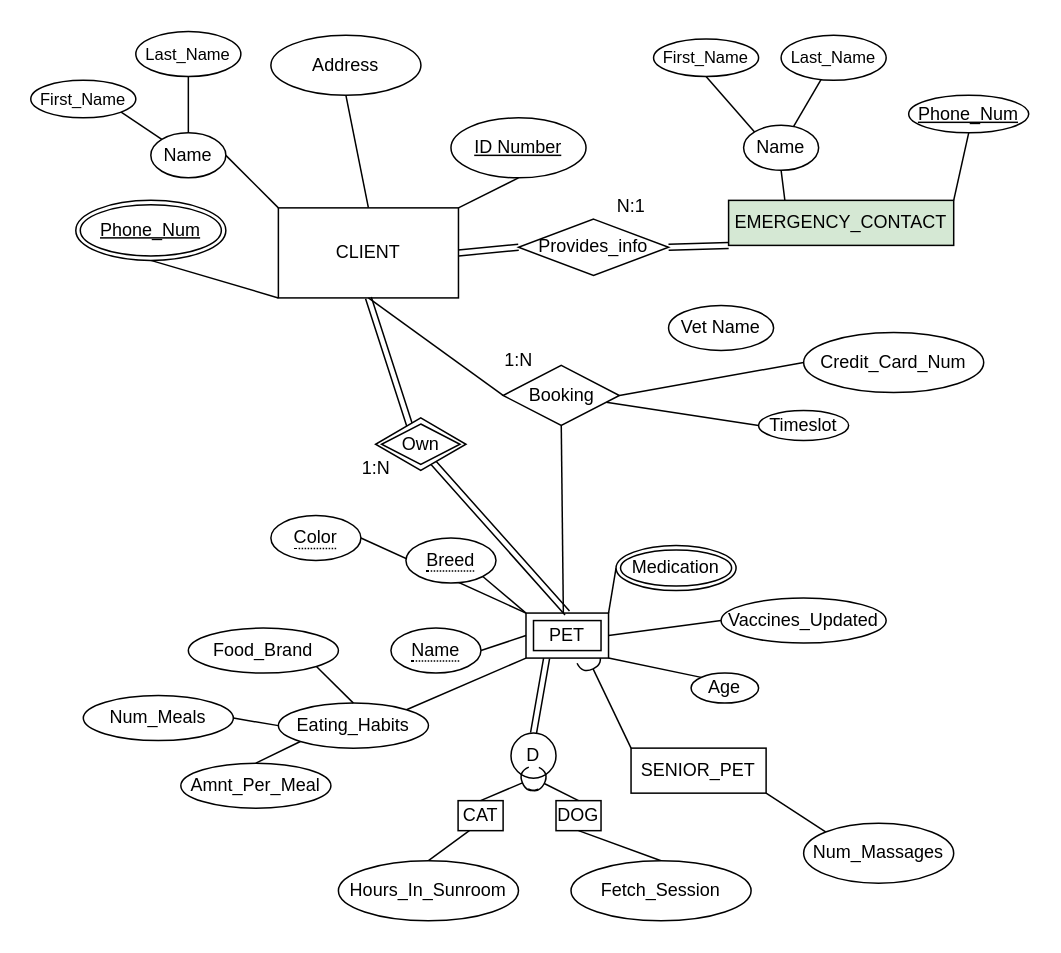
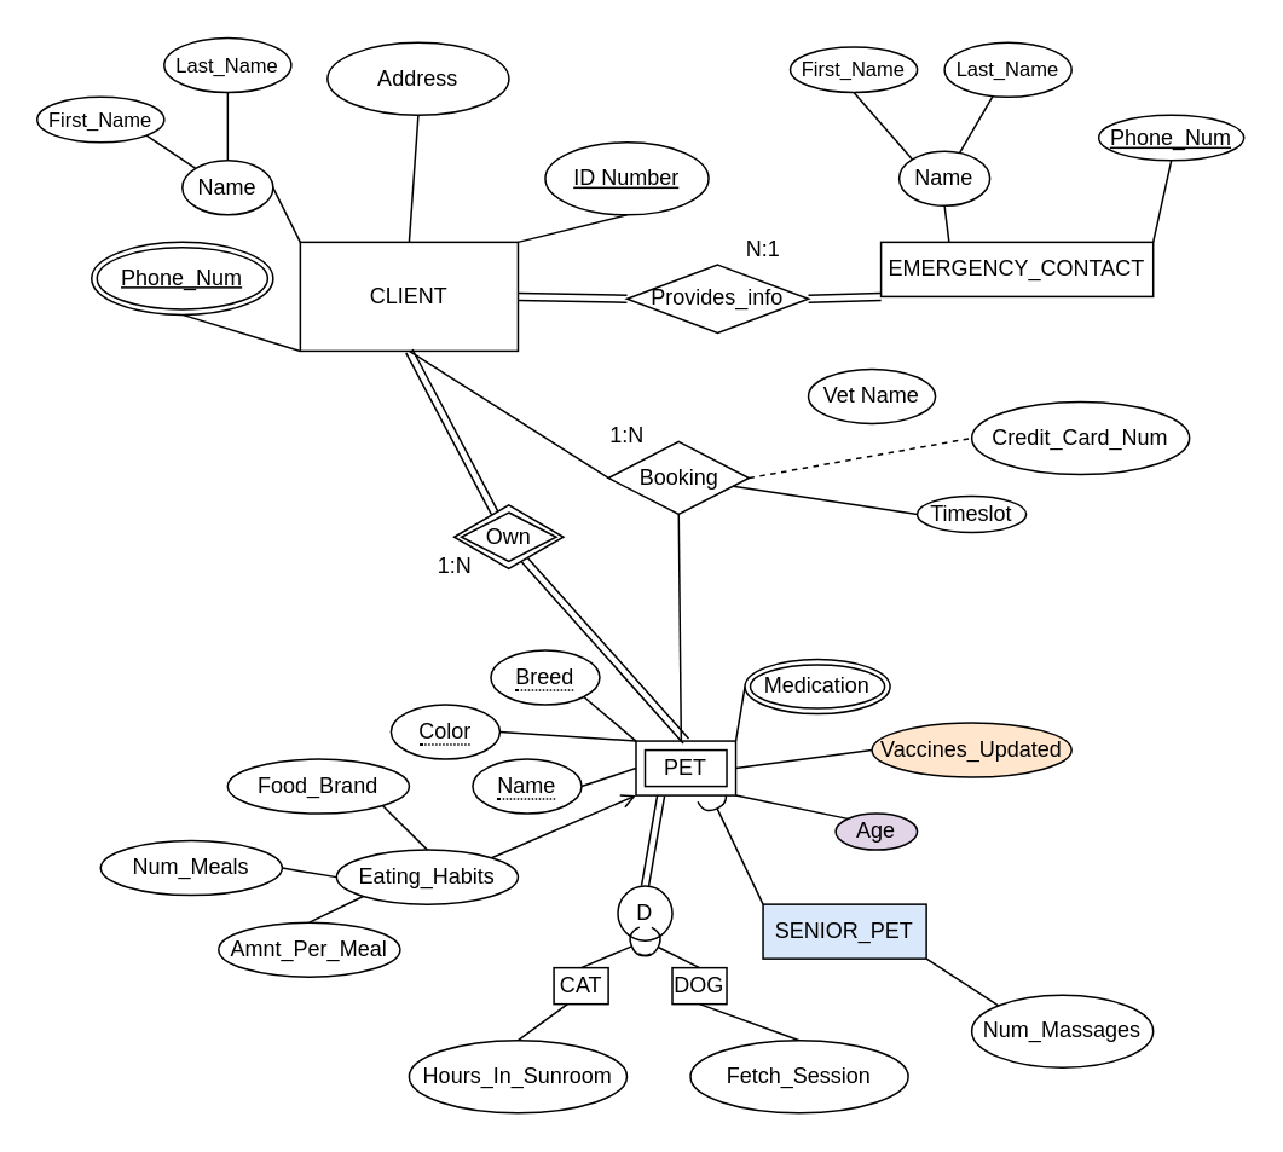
  <mxCell id="0" />
  <mxCell id="1" parent="0" />
- <mxCell id="2" value="CLIENT" style="rounded=0;whiteSpace=wrap;html=1;" parent="1" vertex="1"><mxGeometry x="185" y="138" width="120" height="60" as="geometry" /></mxCell>
+ <mxCell id="2" value="CLIENT" style="rounded=0;whiteSpace=wrap;html=1;" parent="1" vertex="1"><mxGeometry x="165" y="133" width="120" height="60" as="geometry" /></mxCell>
  <mxCell id="3" value="&lt;u&gt;ID Number&lt;/u&gt;" style="ellipse;whiteSpace=wrap;html=1;" parent="1" vertex="1"><mxGeometry x="300" y="78" width="90" height="40" as="geometry" /></mxCell>
  <mxCell id="4" value="" style="endArrow=none;html=1;exitX=1;exitY=0;exitDx=0;exitDy=0;entryX=0.5;entryY=1;entryDx=0;entryDy=0;" parent="1" source="2" target="3" edge="1"><mxGeometry width="50" height="50" relative="1" as="geometry"><mxPoint x="385" y="423" as="sourcePoint" /><mxPoint x="435" y="373" as="targetPoint" /></mxGeometry></mxCell>
  <mxCell id="5" style="edgeStyle=none;shape=link;rounded=1;html=1;exitX=0.5;exitY=0;exitDx=0;exitDy=0;entryX=0.25;entryY=1;entryDx=0;entryDy=0;labelBackgroundColor=default;strokeColor=default;fontFamily=Helvetica;fontSize=11;fontColor=default;endArrow=none;endFill=0;" edge="1" parent="1" source="6" target="37"><mxGeometry relative="1" as="geometry" /></mxCell>
  <mxCell id="6" value="D" style="ellipse;whiteSpace=wrap;html=1;aspect=fixed;" parent="1" vertex="1"><mxGeometry x="340" y="488" width="30" height="30" as="geometry" /></mxCell>
  <mxCell id="7" value="CAT" style="rounded=0;whiteSpace=wrap;html=1;" parent="1" vertex="1"><mxGeometry x="304.75" y="533" width="30" height="20" as="geometry" /></mxCell>
  <mxCell id="8" value="DOG" style="rounded=0;whiteSpace=wrap;html=1;" parent="1" vertex="1"><mxGeometry x="370" y="533" width="30" height="20" as="geometry" /></mxCell>
  <mxCell id="9" value="" style="endArrow=halfCircle;html=1;exitX=0.5;exitY=0;exitDx=0;exitDy=0;entryX=0.5;entryY=1;entryDx=0;entryDy=0;endFill=0;" parent="1" source="8" target="6" edge="1"><mxGeometry width="50" height="50" relative="1" as="geometry"><mxPoint x="600" y="478" as="sourcePoint" /><mxPoint x="650" y="428" as="targetPoint" /></mxGeometry></mxCell>
  <mxCell id="10" value="" style="endArrow=halfCircle;html=1;exitX=0.5;exitY=0;exitDx=0;exitDy=0;entryX=0.5;entryY=1;entryDx=0;entryDy=0;endFill=0;" parent="1" source="7" target="6" edge="1"><mxGeometry width="50" height="50" relative="1" as="geometry"><mxPoint x="420" y="448" as="sourcePoint" /><mxPoint x="470" y="398" as="targetPoint" /></mxGeometry></mxCell>
  <mxCell id="11" value="" style="endArrow=none;html=1;strokeColor=default;entryX=0.5;entryY=1;entryDx=0;entryDy=0;exitX=0.5;exitY=0;exitDx=0;exitDy=0;" parent="1" source="14" target="8" edge="1"><mxGeometry width="50" height="50" relative="1" as="geometry"><mxPoint x="390" y="608" as="sourcePoint" /><mxPoint x="410" y="648" as="targetPoint" /></mxGeometry></mxCell>
  <mxCell id="12" style="edgeStyle=none;html=1;exitX=0;exitY=0;exitDx=0;exitDy=0;endArrow=halfCircle;endFill=0;entryX=0.75;entryY=1;entryDx=0;entryDy=0;" edge="1" parent="1" source="13" target="37"><mxGeometry relative="1" as="geometry"><mxPoint x="405" y="463" as="targetPoint" /></mxGeometry></mxCell>
- <mxCell id="13" value="SENIOR_PET" style="rounded=0;whiteSpace=wrap;html=1;" parent="1" vertex="1"><mxGeometry x="420" y="498" width="90" height="30" as="geometry" /></mxCell>
+ <mxCell id="13" value="SENIOR_PET" style="rounded=0;whiteSpace=wrap;html=1;fillColor=#dae8fc;" parent="1" vertex="1"><mxGeometry x="420" y="498" width="90" height="30" as="geometry" /></mxCell>
  <mxCell id="14" value="Fetch_Session" style="ellipse;whiteSpace=wrap;html=1;" parent="1" vertex="1"><mxGeometry x="380" y="573" width="120" height="40" as="geometry" /></mxCell>
  <mxCell id="15" style="edgeStyle=none;shape=connector;rounded=1;html=1;exitX=0.5;exitY=0;exitDx=0;exitDy=0;entryX=0.25;entryY=1;entryDx=0;entryDy=0;labelBackgroundColor=default;strokeColor=default;fontFamily=Helvetica;fontSize=11;fontColor=default;endArrow=none;endFill=0;" edge="1" parent="1" source="16" target="7"><mxGeometry relative="1" as="geometry" /></mxCell>
  <mxCell id="16" value="Hours_In_Sunroom" style="ellipse;whiteSpace=wrap;html=1;" parent="1" vertex="1"><mxGeometry x="225" y="573" width="120" height="40" as="geometry" /></mxCell>
- <mxCell id="17" value="EMERGENCY_CONTACT" style="rounded=0;whiteSpace=wrap;html=1;fillColor=#d5e8d4;" parent="1" vertex="1"><mxGeometry x="485" y="133" width="150" height="30" as="geometry" /></mxCell>
+ <mxCell id="17" value="EMERGENCY_CONTACT" style="rounded=0;whiteSpace=wrap;html=1;" parent="1" vertex="1"><mxGeometry x="485" y="133" width="150" height="30" as="geometry" /></mxCell>
  <mxCell id="18" value="Name" style="ellipse;whiteSpace=wrap;html=1;" parent="1" vertex="1"><mxGeometry x="495" y="83" width="50" height="30" as="geometry" /></mxCell>
  <mxCell id="19" value="&lt;u&gt;Phone_Num&lt;/u&gt;" style="ellipse;whiteSpace=wrap;html=1;" parent="1" vertex="1"><mxGeometry x="605" y="63" width="80" height="25" as="geometry" /></mxCell>
  <mxCell id="20" value="" style="endArrow=none;html=1;strokeColor=default;entryX=0.25;entryY=0;entryDx=0;entryDy=0;exitX=0.5;exitY=1;exitDx=0;exitDy=0;" parent="1" source="18" target="17" edge="1"><mxGeometry width="50" height="50" relative="1" as="geometry"><mxPoint x="385" y="303" as="sourcePoint" /><mxPoint x="435" y="253" as="targetPoint" /></mxGeometry></mxCell>
  <mxCell id="21" value="" style="endArrow=none;html=1;strokeColor=default;entryX=1;entryY=0;entryDx=0;entryDy=0;exitX=0.5;exitY=1;exitDx=0;exitDy=0;" parent="1" source="19" target="17" edge="1"><mxGeometry width="50" height="50" relative="1" as="geometry"><mxPoint x="385" y="303" as="sourcePoint" /><mxPoint x="435" y="253" as="targetPoint" /></mxGeometry></mxCell>
  <mxCell id="22" value="Name" style="ellipse;whiteSpace=wrap;html=1;" parent="1" vertex="1"><mxGeometry x="100" y="88" width="50" height="30" as="geometry" /></mxCell>
  <mxCell id="23" value="" style="endArrow=none;html=1;strokeColor=default;exitX=0;exitY=0;exitDx=0;exitDy=0;entryX=1;entryY=0.5;entryDx=0;entryDy=0;" parent="1" source="2" target="22" edge="1"><mxGeometry width="50" height="50" relative="1" as="geometry"><mxPoint x="385" y="303" as="sourcePoint" /><mxPoint x="435" y="253" as="targetPoint" /></mxGeometry></mxCell>
  <mxCell id="24" value="" style="endArrow=none;html=1;strokeColor=default;entryX=0.5;entryY=1;entryDx=0;entryDy=0;exitX=0;exitY=1;exitDx=0;exitDy=0;" parent="1" source="2" target="32" edge="1"><mxGeometry width="50" height="50" relative="1" as="geometry"><mxPoint x="95" y="188" as="sourcePoint" /><mxPoint x="130.638" y="183.536" as="targetPoint" /></mxGeometry></mxCell>
  <mxCell id="25" value="" style="endArrow=none;html=1;strokeColor=default;exitX=0.5;exitY=0;exitDx=0;exitDy=0;entryX=0.5;entryY=1;entryDx=0;entryDy=0;" parent="1" target="64" edge="1"><mxGeometry width="50" height="50" relative="1" as="geometry"><mxPoint x="375" y="418" as="sourcePoint" /><mxPoint x="375" y="283" as="targetPoint" /></mxGeometry></mxCell>
  <mxCell id="26" value="" style="endArrow=none;html=1;strokeColor=default;exitX=0;exitY=0.5;exitDx=0;exitDy=0;entryX=0.5;entryY=1;entryDx=0;entryDy=0;" parent="1" source="64" target="2" edge="1"><mxGeometry width="50" height="50" relative="1" as="geometry"><mxPoint x="330" y="268" as="sourcePoint" /><mxPoint x="435" y="253" as="targetPoint" /></mxGeometry></mxCell>
  <mxCell id="27" value="Provides_info" style="rhombus;whiteSpace=wrap;html=1;" parent="1" vertex="1"><mxGeometry x="345" y="145.5" width="100" height="37.5" as="geometry" /></mxCell>
  <mxCell id="28" value="" style="endArrow=none;html=1;strokeColor=default;exitX=1;exitY=0.5;exitDx=0;exitDy=0;entryX=0;entryY=1;entryDx=0;entryDy=0;shape=link;" parent="1" source="27" target="17" edge="1"><mxGeometry width="50" height="50" relative="1" as="geometry"><mxPoint x="385" y="303" as="sourcePoint" /><mxPoint x="435" y="253" as="targetPoint" /></mxGeometry></mxCell>
  <mxCell id="29" value="" style="endArrow=none;html=1;strokeColor=default;exitX=1;exitY=0.5;exitDx=0;exitDy=0;entryX=0;entryY=0.5;entryDx=0;entryDy=0;shape=link;" parent="1" source="2" target="27" edge="1"><mxGeometry width="50" height="50" relative="1" as="geometry"><mxPoint x="365" y="213" as="sourcePoint" /><mxPoint x="415" y="213" as="targetPoint" /></mxGeometry></mxCell>
  <mxCell id="30" value="Credit_Card_Num" style="ellipse;whiteSpace=wrap;html=1;" parent="1" vertex="1"><mxGeometry x="535" y="221" width="120" height="40" as="geometry" /></mxCell>
- <mxCell id="31" value="" style="endArrow=none;html=1;strokeColor=default;entryX=0;entryY=0.5;entryDx=0;entryDy=0;exitX=1;exitY=0.5;exitDx=0;exitDy=0;" parent="1" source="64" target="30" edge="1"><mxGeometry width="50" height="50" relative="1" as="geometry"><mxPoint x="420" y="268" as="sourcePoint" /><mxPoint x="510" y="258" as="targetPoint" /></mxGeometry></mxCell>
+ <mxCell id="31" value="" style="endArrow=none;html=1;strokeColor=default;entryX=0;entryY=0.5;entryDx=0;entryDy=0;exitX=1;exitY=0.5;exitDx=0;exitDy=0;dashed=1;" parent="1" source="64" target="30" edge="1"><mxGeometry width="50" height="50" relative="1" as="geometry"><mxPoint x="420" y="268" as="sourcePoint" /><mxPoint x="510" y="258" as="targetPoint" /></mxGeometry></mxCell>
  <mxCell id="32" value="&lt;u&gt;Phone_Num&lt;/u&gt;" style="ellipse;shape=doubleEllipse;margin=3;whiteSpace=wrap;html=1;align=center;" parent="1" vertex="1"><mxGeometry x="50" y="133" width="100" height="40" as="geometry" /></mxCell>
  <mxCell id="33" style="edgeStyle=none;html=1;exitX=0;exitY=0.5;exitDx=0;exitDy=0;entryX=1;entryY=0;entryDx=0;entryDy=0;strokeColor=default;endArrow=none;endFill=0;" parent="1" source="34" target="37" edge="1"><mxGeometry relative="1" as="geometry"><mxPoint x="400" y="418" as="targetPoint" /></mxGeometry></mxCell>
  <mxCell id="34" value="Medication" style="ellipse;shape=doubleEllipse;margin=3;whiteSpace=wrap;html=1;align=center;" parent="1" vertex="1"><mxGeometry x="410" y="363" width="80" height="30" as="geometry" /></mxCell>
  <mxCell id="35" style="edgeStyle=none;html=1;exitX=0;exitY=0.5;exitDx=0;exitDy=0;entryX=1;entryY=0.5;entryDx=0;entryDy=0;strokeColor=default;endArrow=none;endFill=0;" parent="1" source="36" target="37" edge="1"><mxGeometry relative="1" as="geometry"><mxPoint x="400" y="428" as="targetPoint" /></mxGeometry></mxCell>
- <mxCell id="36" value="Vaccines_Updated" style="ellipse;whiteSpace=wrap;html=1;align=center;" parent="1" vertex="1"><mxGeometry x="480" y="398" width="110" height="30" as="geometry" /></mxCell>
+ <mxCell id="36" value="Vaccines_Updated" style="ellipse;whiteSpace=wrap;html=1;align=center;fillColor=#ffe6cc;" parent="1" vertex="1"><mxGeometry x="480" y="398" width="110" height="30" as="geometry" /></mxCell>
  <mxCell id="37" value="PET" style="shape=ext;margin=3;double=1;whiteSpace=wrap;html=1;align=center;" parent="1" vertex="1"><mxGeometry x="350" y="408" width="55" height="30" as="geometry" /></mxCell>
  <mxCell id="38" style="edgeStyle=none;html=1;exitX=0;exitY=0;exitDx=0;exitDy=0;entryX=1;entryY=1;entryDx=0;entryDy=0;strokeColor=default;endArrow=none;endFill=0;" parent="1" source="39" target="37" edge="1"><mxGeometry relative="1" as="geometry" /></mxCell>
- <mxCell id="39" value="Age" style="ellipse;whiteSpace=wrap;html=1;align=center;" parent="1" vertex="1"><mxGeometry x="460" y="448" width="45" height="20" as="geometry" /></mxCell>
- <mxCell id="40" style="edgeStyle=none;html=1;exitX=1;exitY=0;exitDx=0;exitDy=0;entryX=0;entryY=1;entryDx=0;entryDy=0;strokeColor=default;endArrow=none;endFill=0;" parent="1" source="41" target="37" edge="1"><mxGeometry relative="1" as="geometry" /></mxCell>
+ <mxCell id="39" value="Age" style="ellipse;whiteSpace=wrap;html=1;align=center;fillColor=#e1d5e7;" parent="1" vertex="1"><mxGeometry x="460" y="448" width="45" height="20" as="geometry" /></mxCell>
+ <mxCell id="40" style="edgeStyle=none;html=1;exitX=1;exitY=0;exitDx=0;exitDy=0;entryX=0;entryY=1;entryDx=0;entryDy=0;strokeColor=default;endArrow=open;endFill=0;" parent="1" source="41" target="37" edge="1"><mxGeometry relative="1" as="geometry" /></mxCell>
  <mxCell id="41" value="Eating_Habits" style="ellipse;whiteSpace=wrap;html=1;align=center;" parent="1" vertex="1"><mxGeometry x="185" y="468" width="100" height="30" as="geometry" /></mxCell>
  <mxCell id="42" style="edgeStyle=none;html=1;exitX=1;exitY=1;exitDx=0;exitDy=0;entryX=0.5;entryY=0;entryDx=0;entryDy=0;strokeColor=default;endArrow=none;endFill=0;" parent="1" source="43" target="41" edge="1"><mxGeometry relative="1" as="geometry" /></mxCell>
  <mxCell id="43" value="Food_Brand" style="ellipse;whiteSpace=wrap;html=1;align=center;" parent="1" vertex="1"><mxGeometry x="125" y="418" width="100" height="30" as="geometry" /></mxCell>
  <mxCell id="44" style="edgeStyle=none;html=1;exitX=0.5;exitY=0;exitDx=0;exitDy=0;entryX=0;entryY=1;entryDx=0;entryDy=0;strokeColor=default;endArrow=none;endFill=0;" parent="1" source="45" target="41" edge="1"><mxGeometry relative="1" as="geometry" /></mxCell>
  <mxCell id="45" value="Amnt_Per_Meal" style="ellipse;whiteSpace=wrap;html=1;align=center;" parent="1" vertex="1"><mxGeometry x="120" y="508" width="100" height="30" as="geometry" /></mxCell>
  <mxCell id="46" style="edgeStyle=none;html=1;exitX=1;exitY=0.5;exitDx=0;exitDy=0;entryX=0;entryY=0.5;entryDx=0;entryDy=0;strokeColor=default;endArrow=none;endFill=0;" parent="1" source="47" target="41" edge="1"><mxGeometry relative="1" as="geometry" /></mxCell>
  <mxCell id="47" value="Num_Meals" style="ellipse;whiteSpace=wrap;html=1;align=center;" parent="1" vertex="1"><mxGeometry x="55" y="463" width="100" height="30" as="geometry" /></mxCell>
  <mxCell id="48" style="edgeStyle=none;html=1;exitX=0.5;exitY=1;exitDx=0;exitDy=0;entryX=0.5;entryY=0;entryDx=0;entryDy=0;strokeColor=default;endArrow=none;endFill=0;" parent="1" source="49" target="2" edge="1"><mxGeometry relative="1" as="geometry" /></mxCell>
  <mxCell id="49" value="Address" style="ellipse;whiteSpace=wrap;html=1;align=center;" parent="1" vertex="1"><mxGeometry x="180" y="23" width="100" height="40" as="geometry" /></mxCell>
  <mxCell id="50" value="Vet Name" style="ellipse;whiteSpace=wrap;html=1;align=center;" parent="1" vertex="1"><mxGeometry x="445" y="203" width="70" height="30" as="geometry" /></mxCell>
  <mxCell id="51" style="edgeStyle=none;html=1;exitX=0;exitY=0;exitDx=0;exitDy=0;entryX=1;entryY=1;entryDx=0;entryDy=0;strokeColor=default;endArrow=none;endFill=0;" parent="1" source="52" target="13" edge="1"><mxGeometry relative="1" as="geometry" /></mxCell>
  <mxCell id="52" value="Num_Massages" style="ellipse;whiteSpace=wrap;html=1;align=center;" parent="1" vertex="1"><mxGeometry x="535" y="548" width="100" height="40" as="geometry" /></mxCell>
  <mxCell id="53" style="edgeStyle=none;html=1;exitX=1;exitY=1;exitDx=0;exitDy=0;entryX=0.5;entryY=0;entryDx=0;entryDy=0;strokeColor=default;endArrow=none;endFill=0;shape=link;" parent="1" target="37" edge="1"><mxGeometry relative="1" as="geometry"><mxPoint x="286.25" y="305.5" as="sourcePoint" /></mxGeometry></mxCell>
  <mxCell id="54" style="edgeStyle=none;html=1;exitX=0.5;exitY=0;exitDx=0;exitDy=0;entryX=0.5;entryY=1;entryDx=0;entryDy=0;strokeColor=default;endArrow=none;endFill=0;shape=link;" parent="1" target="2" edge="1"><mxGeometry relative="1" as="geometry"><mxPoint x="272.5" y="283" as="sourcePoint" /></mxGeometry></mxCell>
  <mxCell id="55" value="1:N" style="text;strokeColor=none;fillColor=none;spacingLeft=4;spacingRight=4;overflow=hidden;rotatable=0;points=[[0,0.5],[1,0.5]];portConstraint=eastwest;fontSize=12;" parent="1" vertex="1"><mxGeometry x="235" y="298" width="40" height="30" as="geometry" /></mxCell>
  <mxCell id="56" style="edgeStyle=none;html=1;exitX=0;exitY=0.5;exitDx=0;exitDy=0;strokeColor=default;endArrow=none;endFill=0;" parent="1" source="57" target="64" edge="1"><mxGeometry relative="1" as="geometry"><mxPoint x="420" y="268" as="targetPoint" /></mxGeometry></mxCell>
  <mxCell id="57" value="Timeslot" style="ellipse;whiteSpace=wrap;html=1;align=center;" parent="1" vertex="1"><mxGeometry x="505" y="273" width="60" height="20" as="geometry" /></mxCell>
  <mxCell id="58" style="edgeStyle=none;html=1;exitX=1;exitY=0.5;exitDx=0;exitDy=0;entryX=0;entryY=0;entryDx=0;entryDy=0;strokeColor=default;endArrow=none;endFill=0;" parent="1" source="59" target="37" edge="1"><mxGeometry relative="1" as="geometry" /></mxCell>
- <mxCell id="59" value="&lt;span style=&quot;border-bottom: 1px dotted&quot;&gt;Color&lt;/span&gt;" style="ellipse;whiteSpace=wrap;html=1;align=center;" parent="1" vertex="1"><mxGeometry x="180" y="343" width="60" height="30" as="geometry" /></mxCell>
+ <mxCell id="59" value="&lt;span style=&quot;border-bottom: 1px dotted&quot;&gt;Color&lt;/span&gt;" style="ellipse;whiteSpace=wrap;html=1;align=center;" parent="1" vertex="1"><mxGeometry x="215" y="388" width="60" height="30" as="geometry" /></mxCell>
  <mxCell id="60" style="edgeStyle=none;html=1;exitX=1;exitY=0.5;exitDx=0;exitDy=0;entryX=0;entryY=0.5;entryDx=0;entryDy=0;strokeColor=default;endArrow=none;endFill=0;" parent="1" source="61" target="37" edge="1"><mxGeometry relative="1" as="geometry" /></mxCell>
  <mxCell id="61" value="&lt;span style=&quot;border-bottom: 1px dotted&quot;&gt;Name&lt;br&gt;&lt;/span&gt;" style="ellipse;whiteSpace=wrap;html=1;align=center;" parent="1" vertex="1"><mxGeometry x="260" y="418" width="60" height="30" as="geometry" /></mxCell>
  <mxCell id="62" style="edgeStyle=none;html=1;exitX=1;exitY=1;exitDx=0;exitDy=0;entryX=0;entryY=0;entryDx=0;entryDy=0;strokeColor=default;endArrow=none;endFill=0;" parent="1" source="63" target="37" edge="1"><mxGeometry relative="1" as="geometry" /></mxCell>
  <mxCell id="63" value="&lt;span style=&quot;border-bottom: 1px dotted&quot;&gt;Breed&lt;br&gt;&lt;/span&gt;" style="ellipse;whiteSpace=wrap;html=1;align=center;" parent="1" vertex="1"><mxGeometry x="270" y="358" width="60" height="30" as="geometry" /></mxCell>
  <mxCell id="64" value="Booking" style="shape=rhombus;perimeter=rhombusPerimeter;whiteSpace=wrap;html=1;align=center;" parent="1" vertex="1"><mxGeometry x="334.75" y="243" width="77.5" height="40" as="geometry" /></mxCell>
  <mxCell id="65" value="Own" style="shape=rhombus;double=1;perimeter=rhombusPerimeter;whiteSpace=wrap;html=1;align=center;" parent="1" vertex="1"><mxGeometry x="249.75" y="278" width="60.25" height="35" as="geometry" /></mxCell>
  <mxCell id="66" value="1:N" style="text;strokeColor=none;fillColor=none;spacingLeft=4;spacingRight=4;overflow=hidden;rotatable=0;points=[[0,0.5],[1,0.5]];portConstraint=eastwest;fontSize=12;" parent="1" vertex="1"><mxGeometry x="330" y="226" width="40" height="30" as="geometry" /></mxCell>
  <mxCell id="67" value="N:1" style="text;strokeColor=none;fillColor=none;spacingLeft=4;spacingRight=4;overflow=hidden;rotatable=0;points=[[0,0.5],[1,0.5]];portConstraint=eastwest;fontSize=12;" parent="1" vertex="1"><mxGeometry x="405" y="123" width="40" height="30" as="geometry" /></mxCell>
  <mxCell id="68" style="edgeStyle=none;shape=connector;rounded=1;html=1;exitX=1;exitY=1;exitDx=0;exitDy=0;entryX=0;entryY=0;entryDx=0;entryDy=0;labelBackgroundColor=default;strokeColor=default;fontFamily=Helvetica;fontSize=11;fontColor=default;endArrow=none;endFill=0;" edge="1" parent="1" source="69" target="22"><mxGeometry relative="1" as="geometry" /></mxCell>
  <mxCell id="69" value="First_Name" style="ellipse;whiteSpace=wrap;html=1;align=center;fontFamily=Helvetica;fontSize=11;fontColor=default;" vertex="1" parent="1"><mxGeometry x="20" y="53" width="70" height="25" as="geometry" /></mxCell>
  <mxCell id="70" style="edgeStyle=none;shape=connector;rounded=1;html=1;exitX=0.5;exitY=1;exitDx=0;exitDy=0;entryX=0.5;entryY=0;entryDx=0;entryDy=0;labelBackgroundColor=default;strokeColor=default;fontFamily=Helvetica;fontSize=11;fontColor=default;endArrow=none;endFill=0;" edge="1" parent="1" source="71" target="22"><mxGeometry relative="1" as="geometry" /></mxCell>
  <mxCell id="71" value="Last_Name" style="ellipse;whiteSpace=wrap;html=1;align=center;fontFamily=Helvetica;fontSize=11;fontColor=default;" vertex="1" parent="1"><mxGeometry x="90" y="20.5" width="70" height="30" as="geometry" /></mxCell>
  <mxCell id="72" style="edgeStyle=none;shape=connector;rounded=1;html=1;exitX=0.5;exitY=1;exitDx=0;exitDy=0;entryX=0;entryY=0;entryDx=0;entryDy=0;labelBackgroundColor=default;strokeColor=default;fontFamily=Helvetica;fontSize=11;fontColor=default;endArrow=none;endFill=0;" edge="1" parent="1" source="73" target="18"><mxGeometry relative="1" as="geometry" /></mxCell>
  <mxCell id="73" value="First_Name" style="ellipse;whiteSpace=wrap;html=1;align=center;fontFamily=Helvetica;fontSize=11;fontColor=default;" vertex="1" parent="1"><mxGeometry x="435" y="25.5" width="70" height="25" as="geometry" /></mxCell>
  <mxCell id="74" value="" style="edgeStyle=none;shape=connector;rounded=1;html=1;labelBackgroundColor=default;strokeColor=default;fontFamily=Helvetica;fontSize=11;fontColor=default;endArrow=none;endFill=0;" edge="1" parent="1" source="75" target="18"><mxGeometry relative="1" as="geometry" /></mxCell>
  <mxCell id="75" value="Last_Name" style="ellipse;whiteSpace=wrap;html=1;align=center;fontFamily=Helvetica;fontSize=11;fontColor=default;" vertex="1" parent="1"><mxGeometry x="520" y="23" width="70" height="30" as="geometry" /></mxCell>
